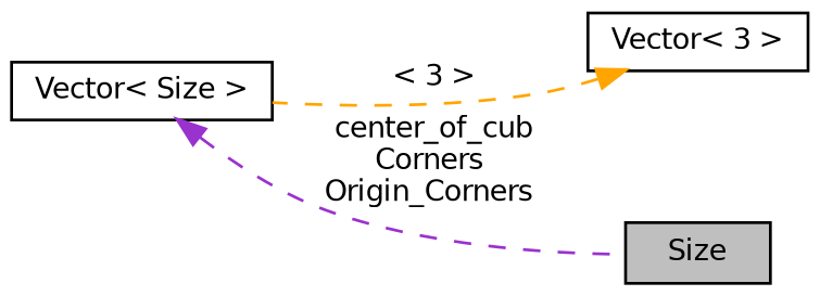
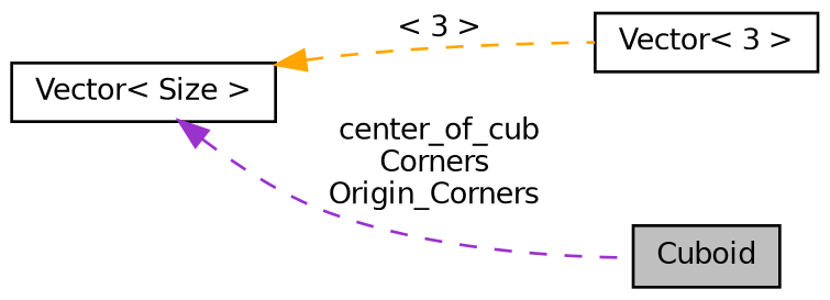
  digraph {
    rankdir=LR
    node [color=black fillcolor=white fontname=Helvetica fontsize=10 shape=record style=filled]
    edge [dir=back fontname=Helvetica fontsize=10 labelfontname=Helvetica labelfontsize=10 style=dashed]
-   n1 [fillcolor=grey75 fontcolor=black height=0.2 label=Size width=0.4]
+   n1 [fillcolor=grey75 fontcolor=black height=0.2 label=Cuboid width=0.4]
    n2 [height=0.2 label="Vector\< 3 \>" width=0.4]
    n3 [height=0.2 label="Vector\< Size \>" width=0.4]
    n3 -> n1 [color=darkorchid3 label=" center_of_cub\nCorners\nOrigin_Corners"]
-   n2 -> n3 [color=orange label=" \< 3 \>"]
+   n3 -> n2 [color=orange label=" \< 3 \>"]
  }
